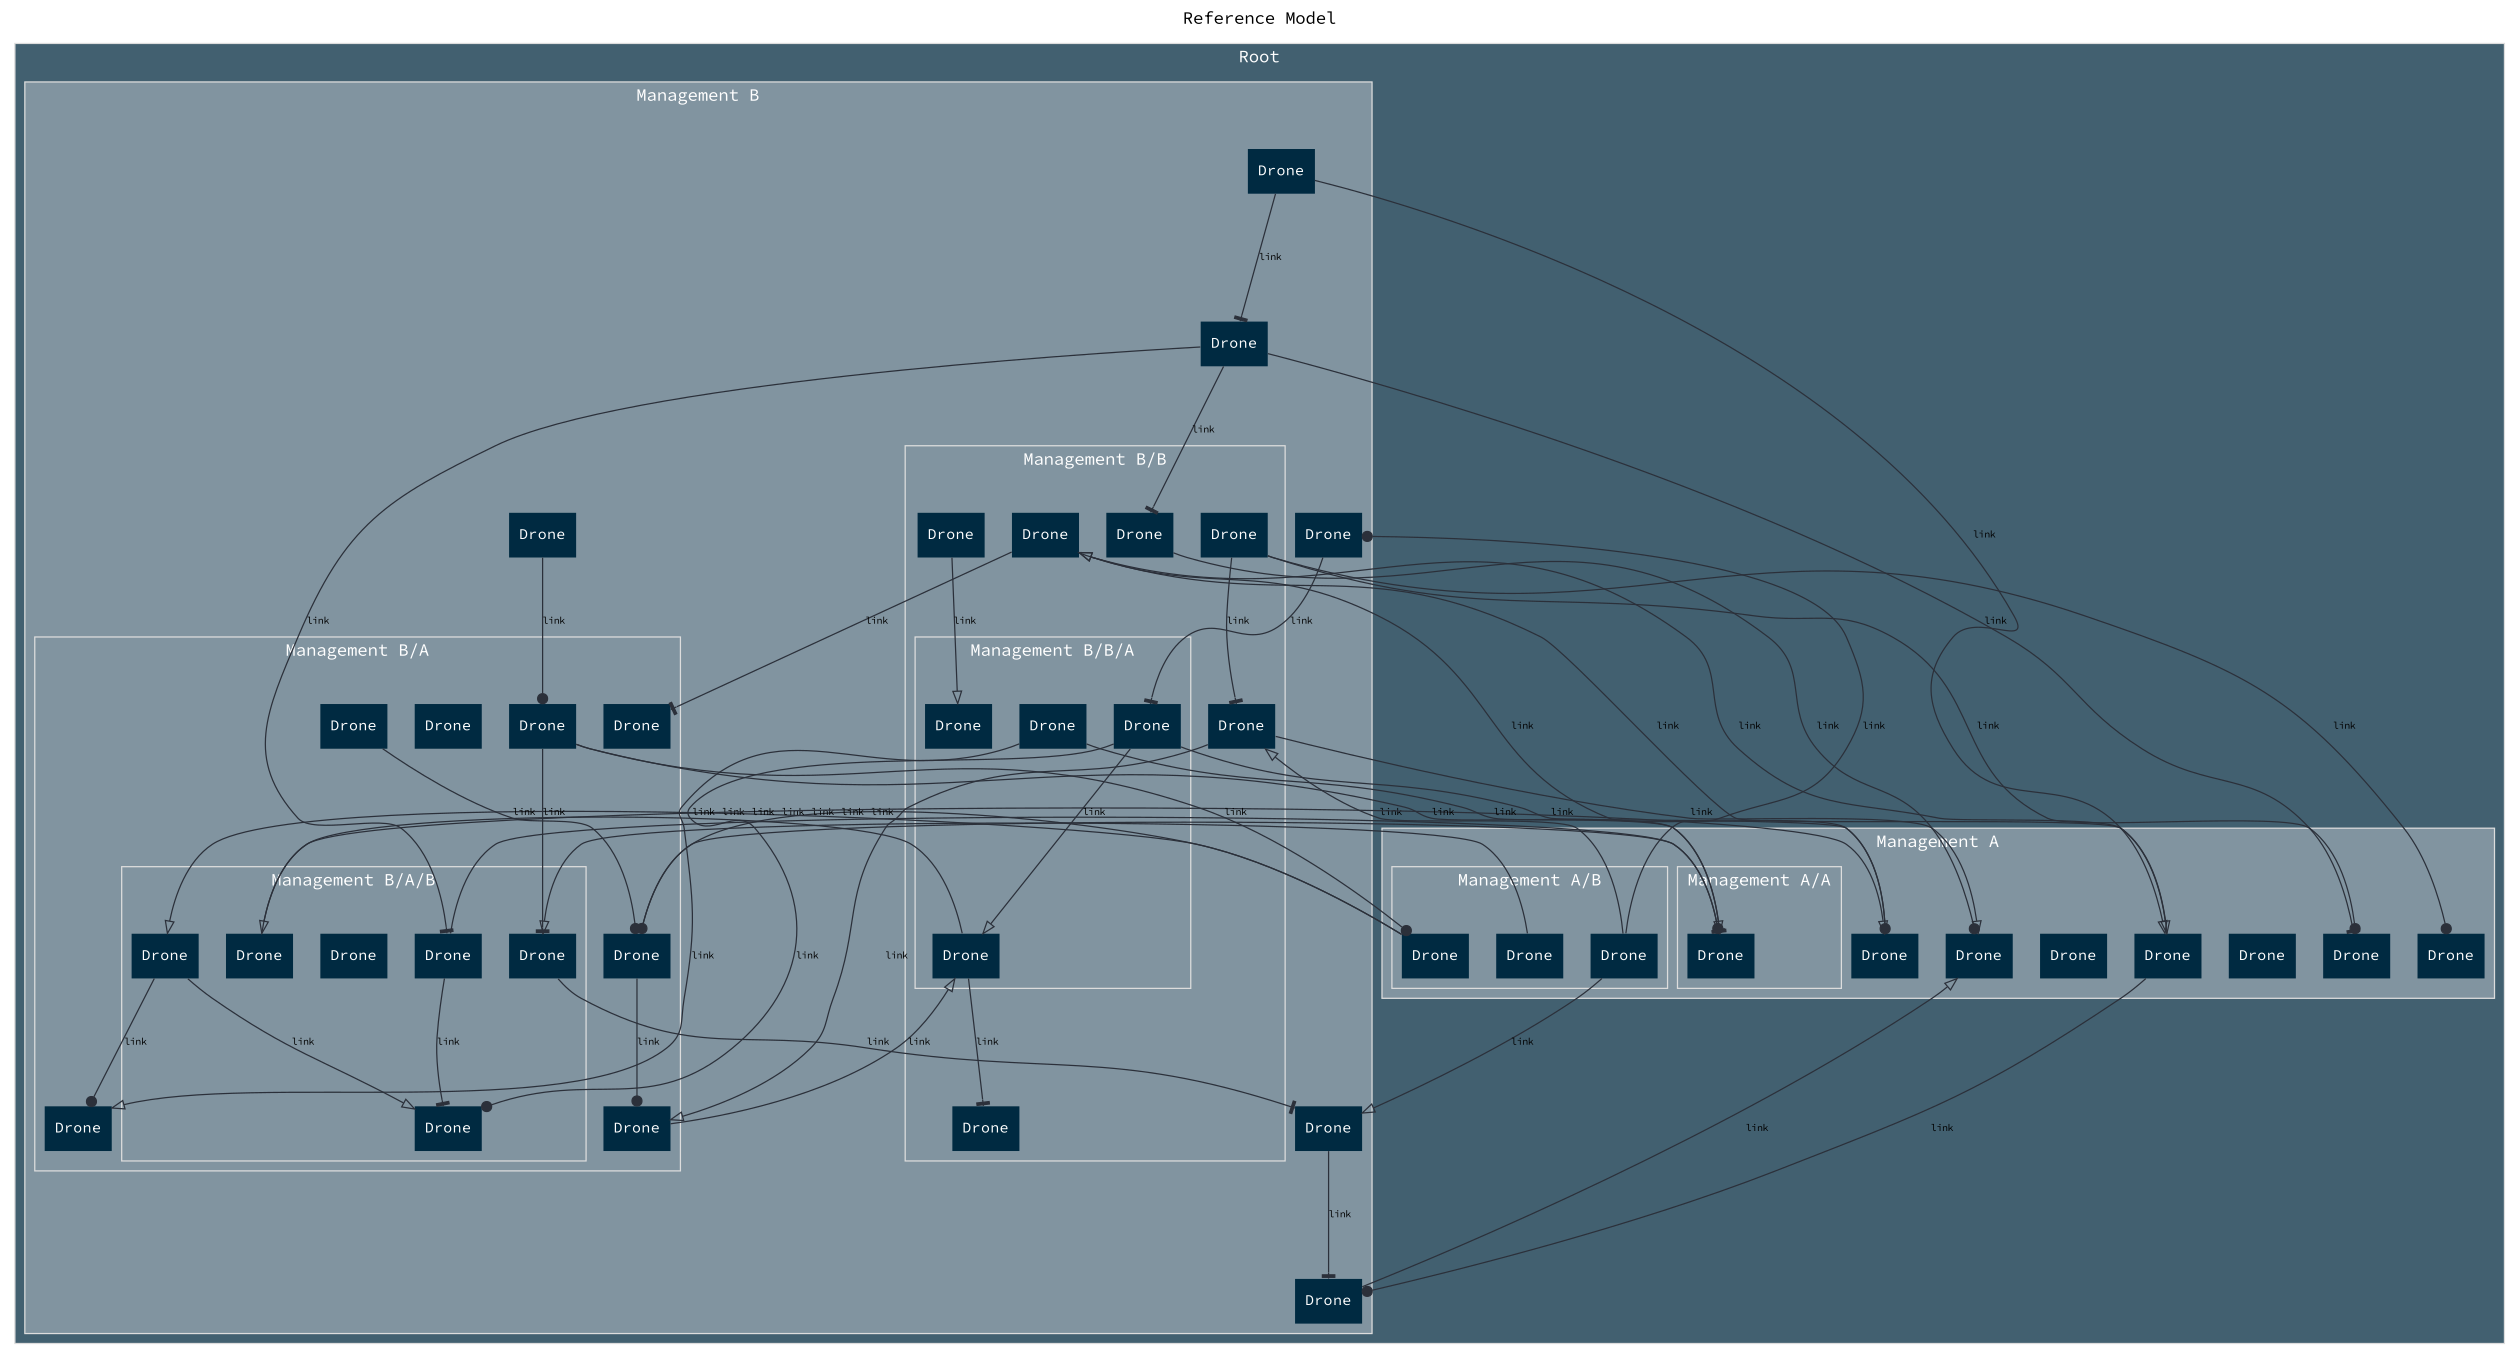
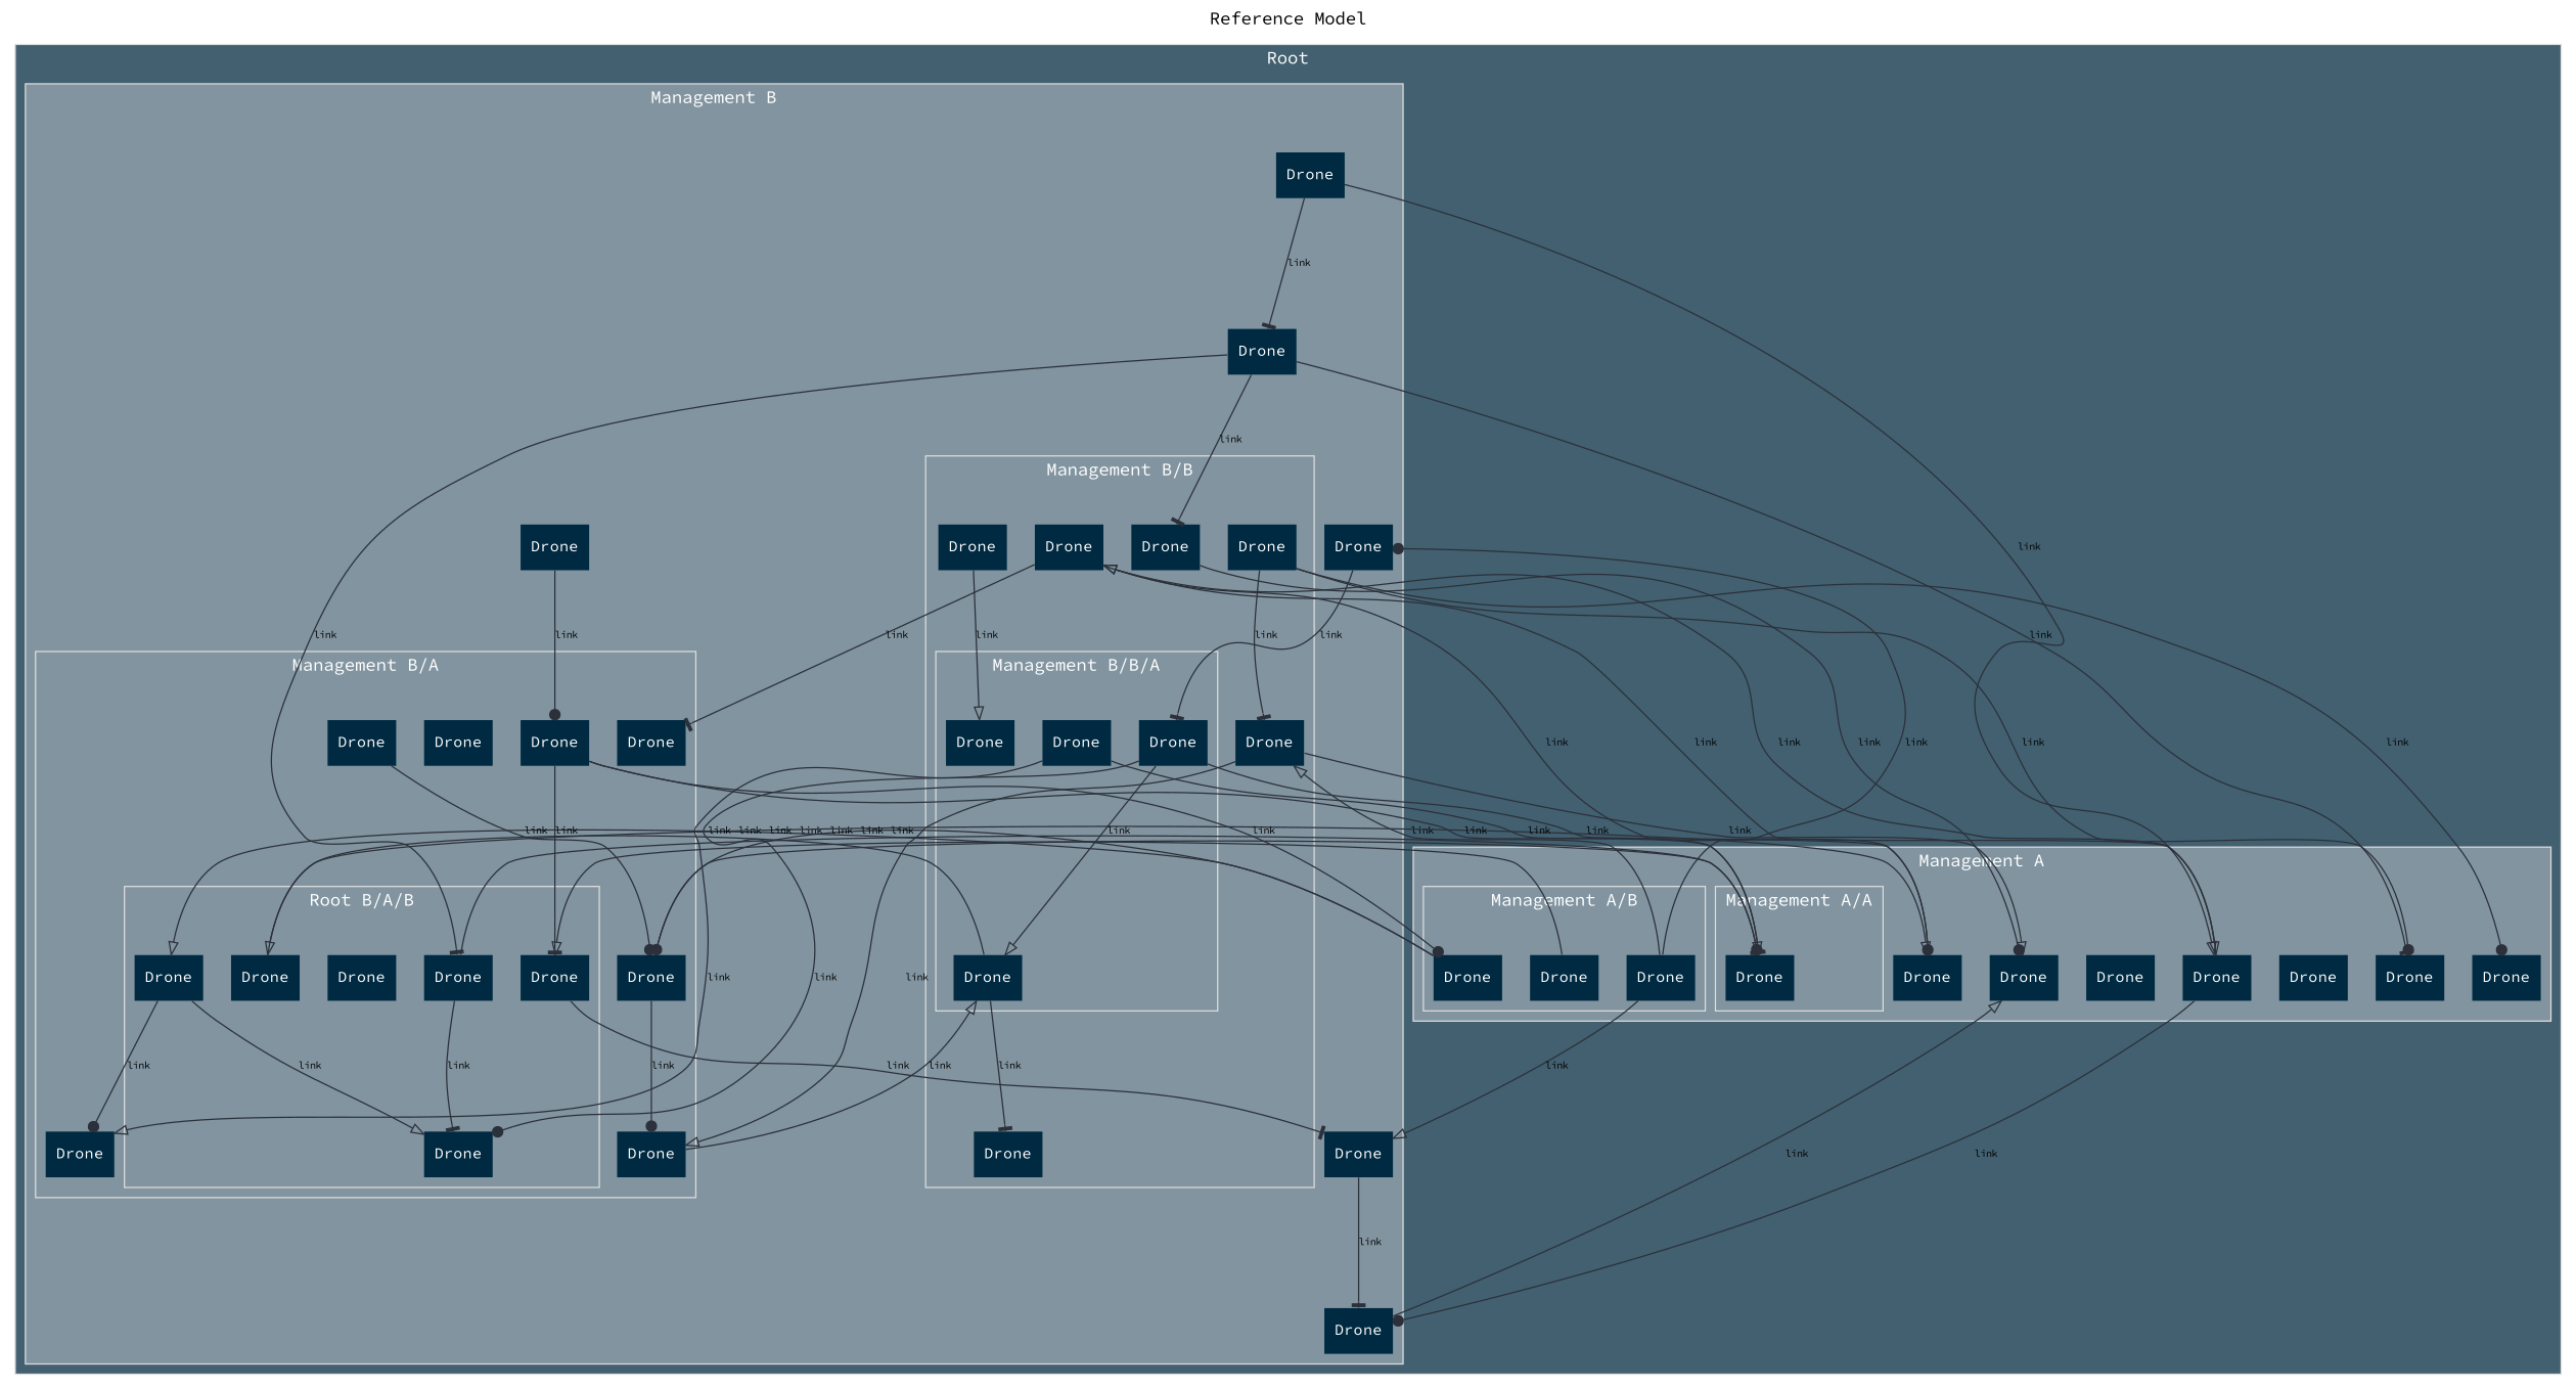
  digraph {
    fontname="Source Code Pro"
    label="Reference Model"
    labelloc=t
    nodesep=0.3
    rankdir=TB
    ranksep=1.3
    splines=true
    node [color="#dddddd" fillcolor="#002a41" fontcolor="#ffffff" fontsize=12 penwidth=1 shape=plaintext style="filled, dashed" fontname="Source Code Pro"]
    edge [color="#2B303A" fontname="Source Code Pro" fontsize=8 arrowhead=onormal]
    n1 [label=Drone]
    n2 [label=Drone]
    n3 [label=Drone]
    n4 [label=Drone]
    n5 [label=Drone]
    n6 [label=Drone]
    n7 [label=Drone]
    n8 [label=Drone]
    n9 [label=Drone]
    n10 [label=Drone]
    n11 [label=Drone]
    n12 [label=Drone]
    n13 [label=Drone]
    n14 [label=Drone]
    n15 [label=Drone]
    n16 [label=Drone]
    n17 [label=Drone]
    n18 [label=Drone]
    n19 [label=Drone]
    n20 [label=Drone]
    n21 [label=Drone]
    n22 [label=Drone]
    n23 [label=Drone]
    n24 [label=Drone]
    n25 [label=Drone]
    n26 [label=Drone]
    n27 [label=Drone]
    n28 [label=Drone]
    n29 [label=Drone]
    n30 [label=Drone]
    n31 [label=Drone]
    n32 [label=Drone]
    n33 [label=Drone]
    n34 [label=Drone]
    n35 [label=Drone]
    n36 [label=Drone]
    n37 [label=Drone]
    n38 [label=Drone]
    n39 [label=Drone]
    n40 [label=Drone]
    subgraph cluster_1 {
      color="#dddddd"
      fillcolor="#426070"
      fontcolor="#ffffff"
      label=Root
      style=filled
      subgraph cluster_2 {
        color="#dddddd"
        fillcolor="#8194a0"
        fontcolor="#ffffff"
        label="Management A"
        style=filled
        n5
        n6
        n7
        n8
        n9
        n10
        n11
        subgraph cluster_3 {
          color="#dddddd"
          fillcolor="#8194a0"
          fontcolor="#ffffff"
          label="Management A/A"
          style=filled
          n1
        }
        subgraph cluster_4 {
          color="#dddddd"
          fillcolor="#8194a0"
          fontcolor="#ffffff"
          label="Management A/B"
          style=filled
          n2
          n3
          n4
        }
      }
      subgraph cluster_5 {
        color="#dddddd"
        fillcolor="#8194a0"
        fontcolor="#ffffff"
        label="Management B"
        style=filled
        n35
        n36
        n37
        n38
        n39
        n40
        subgraph cluster_6 {
          color="#dddddd"
          fillcolor="#8194a0"
          fontcolor="#ffffff"
          label="Management B/A"
          style=filled
          n18
          n19
          n20
          n21
          n22
          n23
          n24
          subgraph cluster_7 {
            color="#dddddd"
            fillcolor="#8194a0"
            fontcolor="#ffffff"
-           label="Management B/A/B"
+           label="Root B/A/B"
            style=filled
            n12
            n13
            n14
            n15
            n16
            n17
          }
        }
        subgraph cluster_8 {
          color="#dddddd"
          fillcolor="#8194a0"
          fontcolor="#ffffff"
          label="Management B/B"
          style=filled
          n29
          n30
          n31
          n32
          n33
          n34
          subgraph cluster_9 {
            color="#dddddd"
            fillcolor="#8194a0"
            fontcolor="#ffffff"
            label="Management B/B/A"
            style=filled
            n25
            n26
            n27
            n28
          }
        }
      }
    }
    n2 -> n12 [label=link]
    n2 -> n21 [label=link arrowhead=dot]
    n3 -> n16 [label=link]
    n4 -> n33 [label=link]
    n4 -> n38 [label=link arrowhead=dot]
    n4 -> n40 [label=link]
    n6 -> n31 [label=link]
    n10 -> n31 [label=link]
    n10 -> n35 [label=link arrowhead=dot]
    n12 -> n14 [label=link]
    n12 -> n24 [label=link arrowhead=dot]
    n13 -> n1 [label=link arrowhead=dot]
    n13 -> n14 [label=link arrowhead=tee]
    n16 -> n40 [label=link arrowhead=tee]
    n17 -> n6 [label=link]
    n18 -> n1 [label=link arrowhead=tee]
    n18 -> n2 [label=link arrowhead=dot]
    n18 -> n16 [label=link arrowhead=tee]
    n21 -> n1 [label=link arrowhead=tee]
    n21 -> n22 [label=link arrowhead=dot]
    n22 -> n26 [label=link]
    n23 -> n21 [label=link arrowhead=dot]
    n25 -> n1 [label=link]
    n25 -> n24 [label=link]
    n26 -> n17 [label=link]
    n26 -> n32 [label=link arrowhead=tee]
    n28 -> n6 [label=link arrowhead=dot]
    n28 -> n14 [label=link arrowhead=dot]
    n28 -> n26 [label=link]
    n29 -> n11 [label=link arrowhead=dot]
    n30 -> n27 [label=link]
    n31 -> n10 [label=link]
    n31 -> n19 [label=link arrowhead=tee]
    n33 -> n11 [label=link]
    n33 -> n22 [label=link]
    n34 -> n8 [label=link arrowhead=dot]
    n34 -> n9 [label=link arrowhead=dot]
    n34 -> n33 [label=link arrowhead=tee]
    n35 -> n11 [label=link]
    n36 -> n8 [label=link arrowhead=tee]
    n36 -> n13 [label=link arrowhead=tee]
    n36 -> n29 [label=link arrowhead=tee]
    n37 -> n18 [label=link arrowhead=dot]
    n38 -> n28 [label=link arrowhead=tee]
    n39 -> n10 [label=link]
    n39 -> n36 [label=link arrowhead=tee]
    n40 -> n35 [label=link arrowhead=tee]
  }
